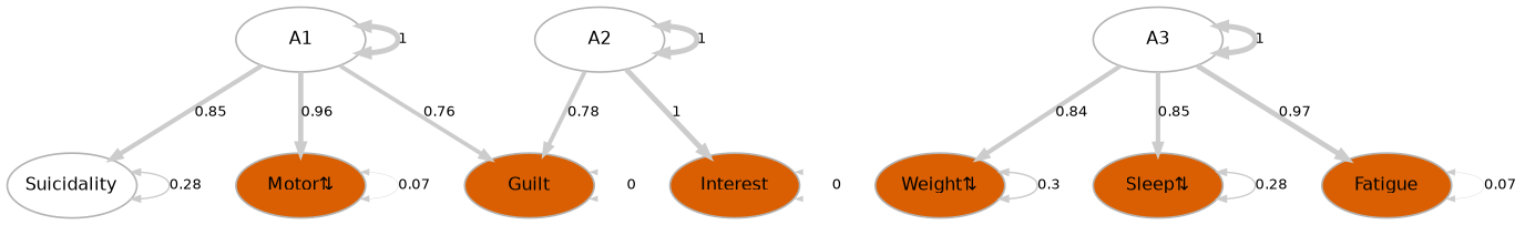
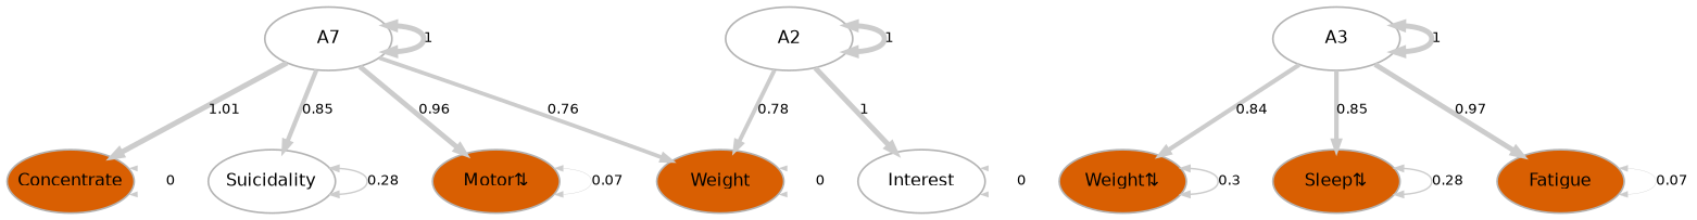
  digraph {
    bgcolor=white
    rankdir=TB
    node [color=gray70 fillcolor="#d95f02" fixedsize=true fontcolor=black fontname=Helvetica fontsize=10 shape=oval style=filled]
    edge [arrowsize=0.5 color=gray80 dir=both fontname=Helvetica fontsize=8 penwidth=3]
-   n1 [fillcolor=white label=A1 width=1]
+   n1 [fillcolor=white label=A7 width=1]
    n2 [label="Motor⇅" width=1]
-   n3 [label=Guilt width=1]
+   n3 [label=Weight width=1]
+   n4 [label=Concentrate width=1]
    n5 [fillcolor=white label=Suicidality width=1]
    n6 [fillcolor=white label=A2 width=1]
-   n7 [label=Interest width=1]
+   n7 [fillcolor=white label=Interest width=1]
    n8 [fillcolor=white label=A3 width=1]
    n9 [label="Weight⇅" width=1]
    n10 [label="Sleep⇅" width=1]
    n11 [label=Fatigue width=1]
    n1 -> n1 [label=1]
    n1 -> n2 [dir=forward label=0.96 penwidth=2.88966041010033]
    n1 -> n3 [dir=forward label=0.76 penwidth=2.28009103450177]
+   n1 -> n4 [dir=forward label=1.01 penwidth=3.02850209143341]
    n1 -> n5 [dir=forward label=0.85 penwidth=2.5386149763316]
    n2 -> n2 [label=0.07 penwidth=0.216479885908376]
    n3 -> n3 [label=0 penwidth=0.00300049768051055]
+   n4 -> n4 [label=0 penwidth=0.00300013190606675]
    n5 -> n5 [label=0.28 penwidth=0.85161055749192]
    n6 -> n3 [dir=forward label=0.78 penwidth=2.33490327103825]
    n6 -> n6 [label=1]
    n6 -> n7 [dir=forward label=1 penwidth=3.00296613316754]
    n7 -> n7 [label=0 penwidth=0.00300013081773586]
    n8 -> n8 [label=1]
    n8 -> n9 [dir=forward label=0.84 penwidth=2.5078573862287]
    n8 -> n10 [dir=forward label=0.85 penwidth=2.53847101901262]
    n8 -> n11 [dir=forward label=0.97 penwidth=2.89901866291597]
    n9 -> n9 [label=0.3 penwidth=0.903550558942395]
    n10 -> n10 [label=0.28 penwidth=0.852054820702531]
    n11 -> n11 [label=0.07 penwidth=0.198564056373477]
  }
